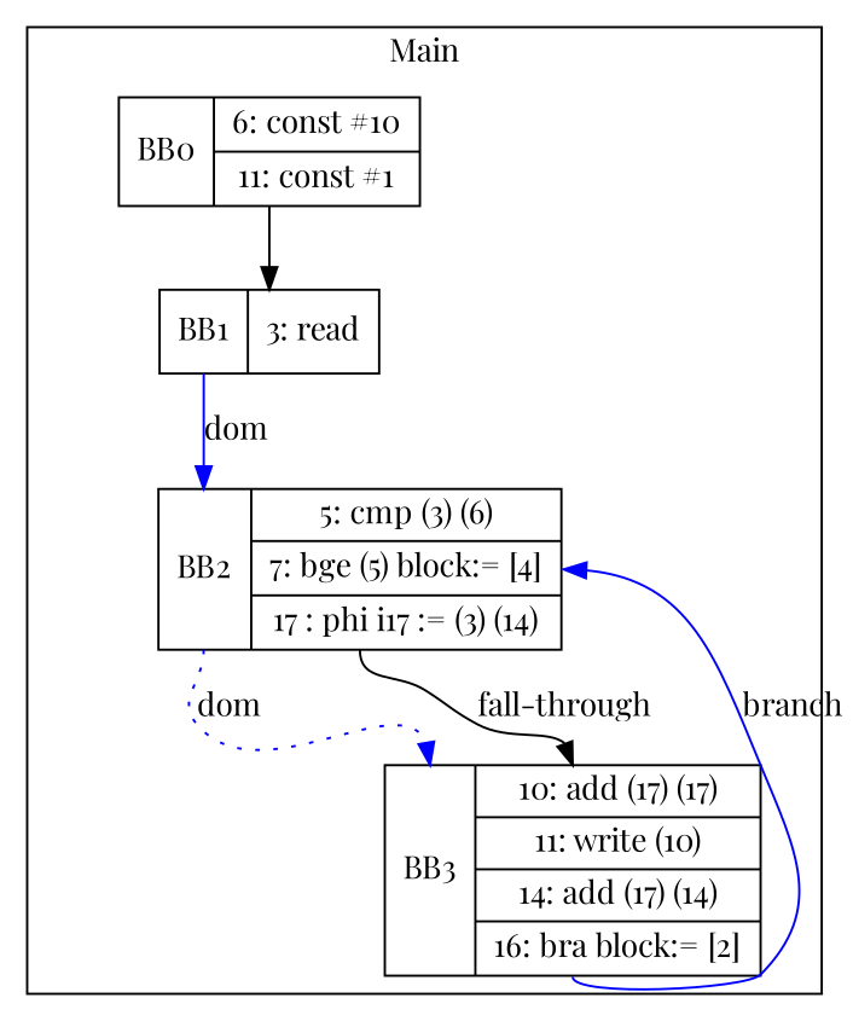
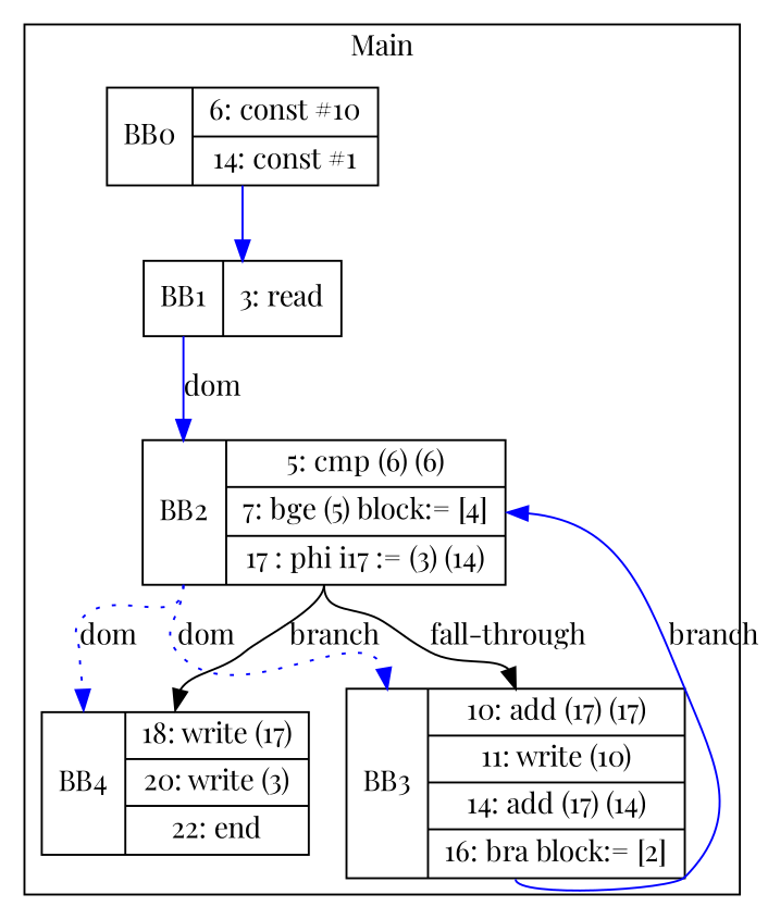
  digraph {
    fontname="Playfair Display"
    node [fontname="Playfair Display" shape=record]
    edge [fontname="Playfair Display" headport=n tailport=s color=blue]
-   n1 [label="<b>BB0|{6: const #10|11: const #1}"]
+   n1 [label="<b>BB0|{6: const #10|14: const #1}"]
    n2 [label="<b>BB1|{3: read}"]
-   n3 [label="<b>BB2|{5: cmp (3) (6)|7: bge (5) block:= [4]|17 : phi i17 := (3) (14)}"]
+   n3 [label="<b>BB2|{5: cmp (6) (6)|7: bge (5) block:= [4]|17 : phi i17 := (3) (14)}"]
    n4 [label="<b>BB3|{10: add (17) (17)|11: write (10)|14: add (17) (14)|16: bra block:= [2]}"]
+   n5 [label="<b>BB4|{18: write (17)|20: write (3)|22: end}"]
    subgraph cluster_1 {
      label=Main
      n1
      n2
      n3
      n4
+     n5
    }
-   n1 -> n2 [color=""]
+   n1 -> n2
    n2 -> n3 [headport=b label=dom style=solid tailport=b]
    n3 -> n4 [headport=b label=dom style=dotted tailport=b]
    n3 -> n4 [label="fall-through" color=""]
+   n3 -> n5 [headport=b label=dom style=dotted tailport=b]
+   n3 -> n5 [label=branch color=""]
    n4 -> n3 [headport=e label=branch]
  }
